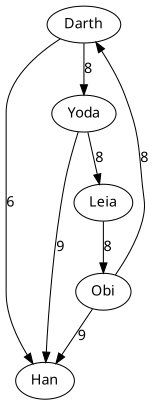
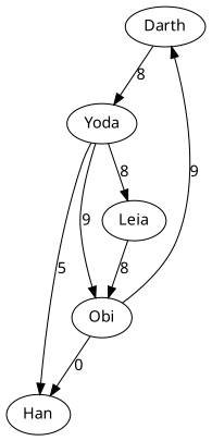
  digraph {
    node [fillcolor=white fontname=Avenir style=filled]
    edge [fontname=Avenir]
    Darth
    Han
    Yoda
    Obi
    Leia
-   Darth -> Han [label=6]
    Darth -> Yoda [label=8]
-   Yoda -> Han [label=9]
+   Yoda -> Han [label=5]
+   Yoda -> Obi [label=9]
    Yoda -> Leia [label=8]
-   Obi -> Darth [label=8]
-   Obi -> Han [label=9]
+   Obi -> Darth [label=9]
+   Obi -> Han [label=0]
    Leia -> Obi [label=8]
  }
